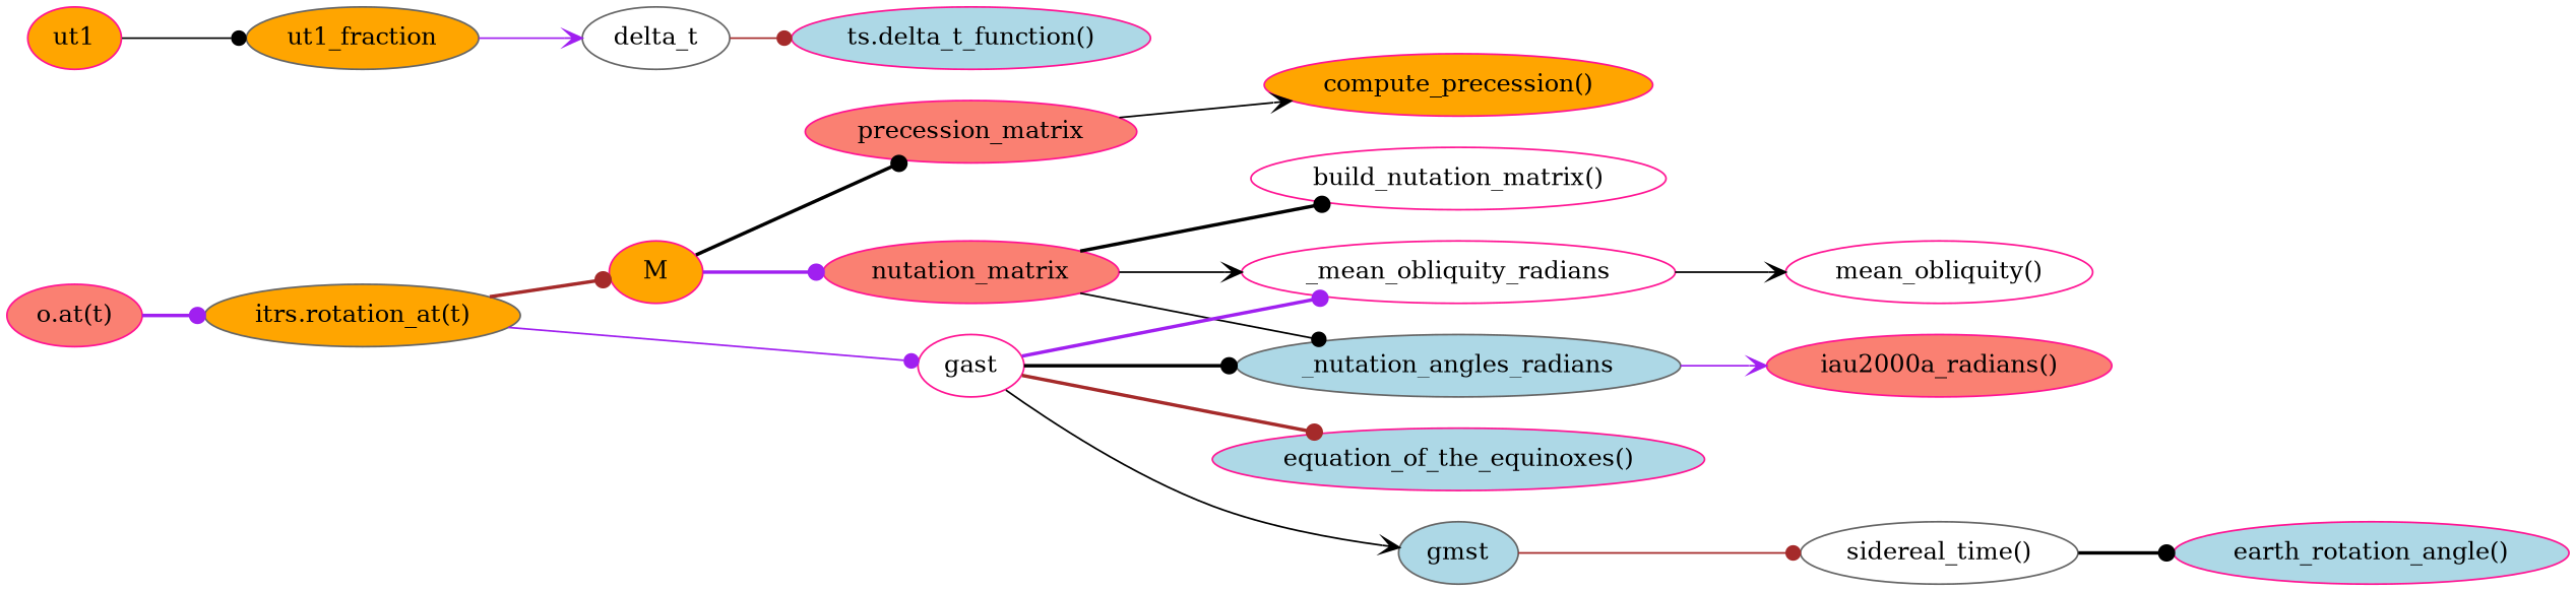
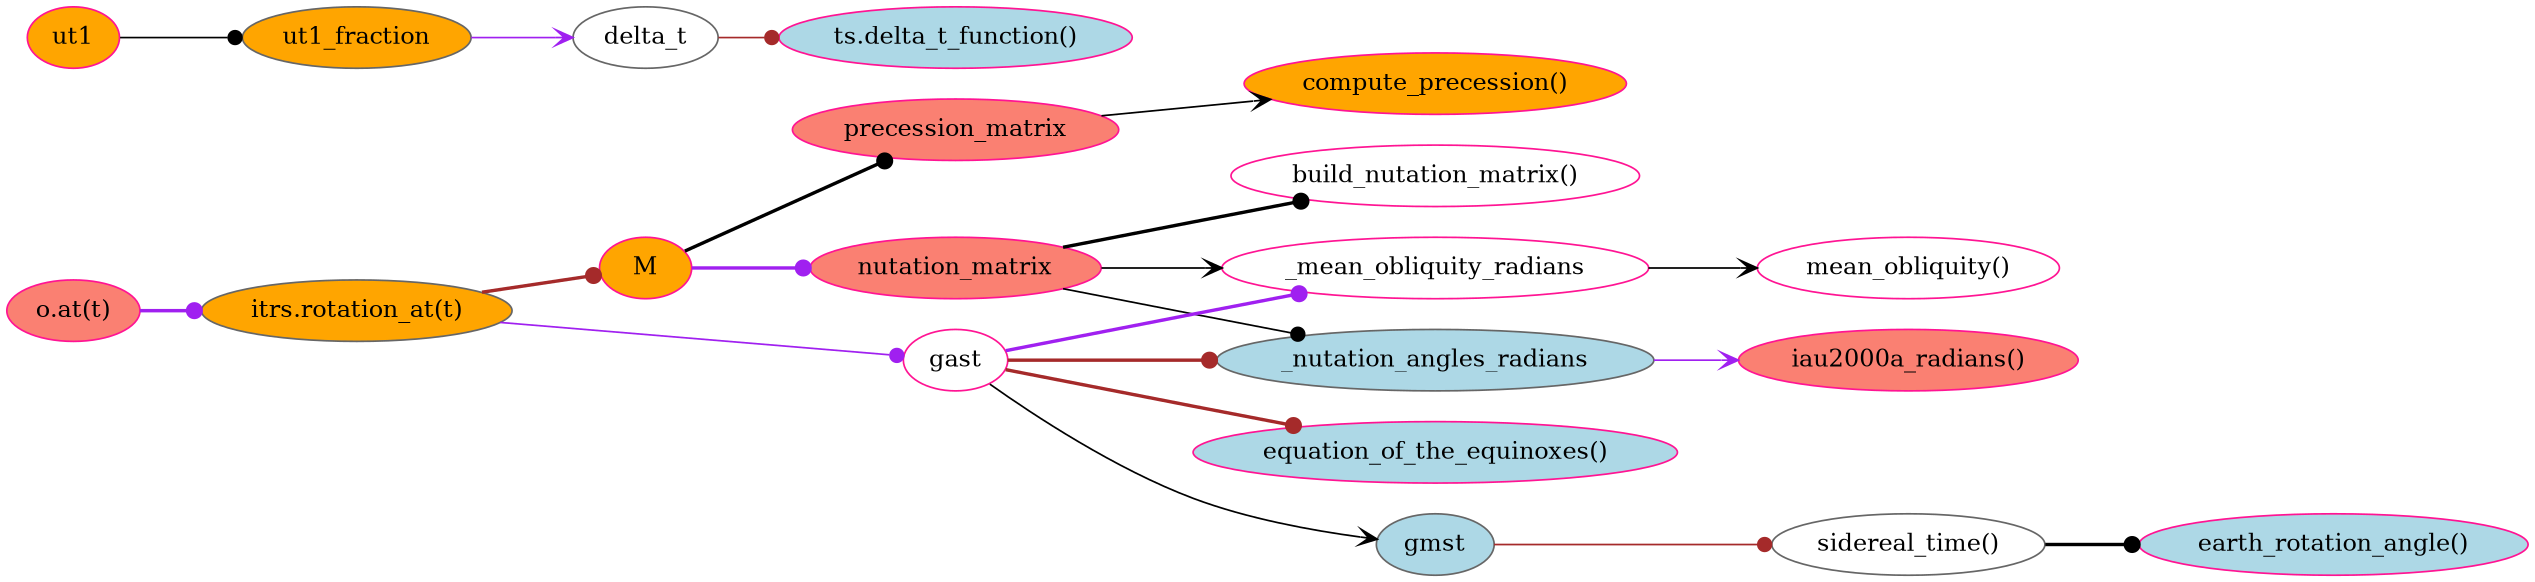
  digraph {
    rankdir=LR
    node [color=deeppink fillcolor=white style=filled]
    edge [arrowhead=dot color=black style=solid]
    M [fillcolor=orange]
    precession_matrix [fillcolor=salmon]
    nutation_matrix [fillcolor=salmon]
    "compute_precession()" [fillcolor=orange]
    _nutation_angles_radians [color=gray40 fillcolor=lightblue]
    _mean_obliquity_radians
    "build_nutation_matrix()"
    "iau2000a_radians()" [fillcolor=salmon]
    "mean_obliquity()"
    "o.at(t)" [fillcolor=salmon]
    "itrs.rotation_at(t)" [color=gray40 fillcolor=orange]
    gast
    "equation_of_the_equinoxes()" [fillcolor=lightblue]
    gmst [color=gray40 fillcolor=lightblue]
    "sidereal_time()" [color=gray40]
    "earth_rotation_angle()" [fillcolor=lightblue]
    ut1 [fillcolor=orange]
    ut1_fraction [color=gray40 fillcolor=orange]
    delta_t [color=gray40]
    "ts.delta_t_function()" [fillcolor=lightblue]
    M -> precession_matrix [style=bold]
    M -> nutation_matrix [color=purple style=bold]
    precession_matrix -> "compute_precession()" [arrowhead=vee]
    nutation_matrix -> _nutation_angles_radians
    nutation_matrix -> _mean_obliquity_radians [arrowhead=vee]
    nutation_matrix -> "build_nutation_matrix()" [style=bold]
    _nutation_angles_radians -> "iau2000a_radians()" [arrowhead=vee color=purple]
    _mean_obliquity_radians -> "mean_obliquity()" [arrowhead=vee]
    "o.at(t)" -> "itrs.rotation_at(t)" [color=purple style=bold]
    "itrs.rotation_at(t)" -> M [color=brown style=bold]
    "itrs.rotation_at(t)" -> gast [color=purple]
-   gast -> _nutation_angles_radians [style=bold]
+   gast -> _nutation_angles_radians [color=brown style=bold]
    gast -> _mean_obliquity_radians [color=purple style=bold]
    gast -> "equation_of_the_equinoxes()" [color=brown style=bold]
    gast -> gmst [arrowhead=vee]
    gmst -> "sidereal_time()" [color=brown]
    "sidereal_time()" -> "earth_rotation_angle()" [style=bold]
    ut1 -> ut1_fraction
    ut1_fraction -> delta_t [arrowhead=vee color=purple]
    delta_t -> "ts.delta_t_function()" [color=brown]
  }
